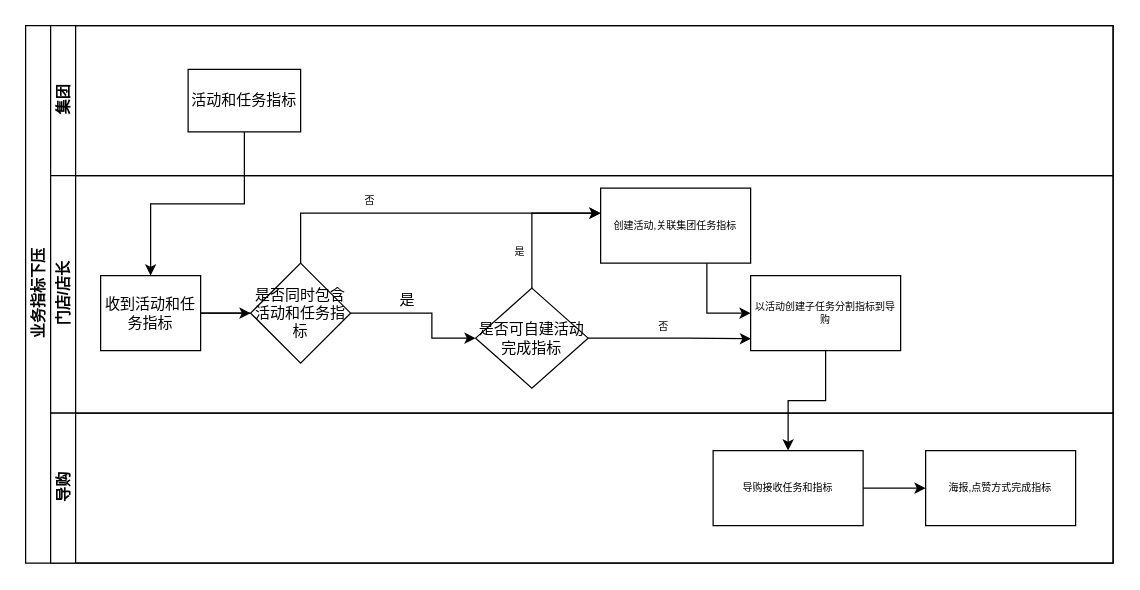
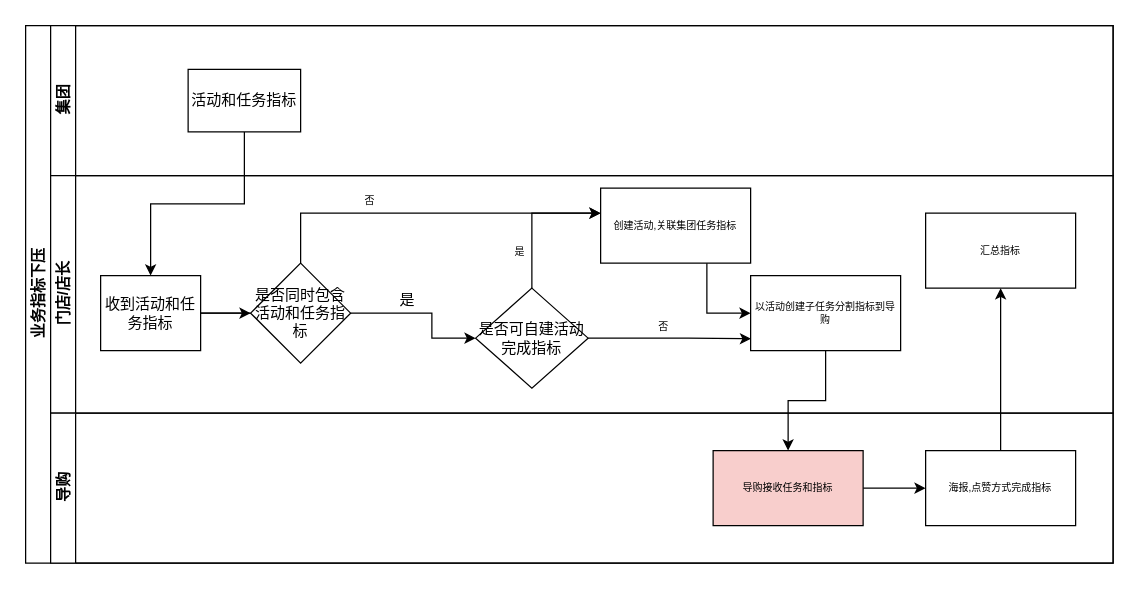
  <mxCell id="0" />
  <mxCell id="1" parent="0" />
  <mxCell id="2" value="业务指标下压" style="swimlane;html=1;childLayout=stackLayout;resizeParent=1;resizeParentMax=0;horizontal=0;startSize=20;horizontalStack=0;" parent="1" vertex="1"><mxGeometry x="20" y="20" width="870" height="430" as="geometry" /></mxCell>
  <mxCell id="3" value="集团&lt;br&gt;" style="swimlane;html=1;startSize=20;horizontal=0;" parent="2" vertex="1"><mxGeometry x="20" width="850" height="120" as="geometry" /></mxCell>
  <mxCell id="4" value="活动和任务指标" style="rounded=0;whiteSpace=wrap;html=1;fontFamily=Helvetica;fontSize=12;fontColor=#000000;align=center;" parent="3" vertex="1"><mxGeometry x="110" y="35" width="90" height="50" as="geometry" /></mxCell>
  <mxCell id="5" value="门店/店长" style="swimlane;html=1;startSize=20;horizontal=0;" vertex="1" parent="2"><mxGeometry x="20" y="120" width="850" height="190" as="geometry" /></mxCell>
  <mxCell id="6" value="" style="edgeStyle=orthogonalEdgeStyle;rounded=0;orthogonalLoop=1;jettySize=auto;html=1;endArrow=classic;endFill=1;startArrow=none;" edge="1" parent="5" source="19" target="8"><mxGeometry relative="1" as="geometry"><Array as="points"><mxPoint x="305" y="110" /><mxPoint x="305" y="130" /></Array></mxGeometry></mxCell>
  <mxCell id="7" value="收到活动和任务指标" style="rounded=0;whiteSpace=wrap;html=1;fontFamily=Helvetica;fontSize=12;fontColor=#000000;align=center;" vertex="1" parent="5"><mxGeometry x="40" y="80" width="80" height="60" as="geometry" /></mxCell>
  <mxCell id="8" value="是否可自建活动完成指标" style="rhombus;whiteSpace=wrap;html=1;fontFamily=Helvetica;fontSize=12;fontColor=#000000;align=center;" vertex="1" parent="5"><mxGeometry x="340" y="90" width="90" height="80" as="geometry" /></mxCell>
  <mxCell id="9" value="" style="edgeStyle=orthogonalEdgeStyle;rounded=0;orthogonalLoop=1;jettySize=auto;html=1;fontSize=8;" edge="1" parent="5" source="10" target="14"><mxGeometry relative="1" as="geometry"><Array as="points"><mxPoint x="525" y="50" /><mxPoint x="525" y="110" /></Array></mxGeometry></mxCell>
  <mxCell id="10" value="创建活动,关联集团任务指标" style="whiteSpace=wrap;html=1;fontColor=#000000;fontSize=8;" vertex="1" parent="5"><mxGeometry x="440" y="10" width="120" height="60" as="geometry" /></mxCell>
  <mxCell id="11" value="" style="edgeStyle=orthogonalEdgeStyle;rounded=0;orthogonalLoop=1;jettySize=auto;html=1;exitX=0.5;exitY=0;exitDx=0;exitDy=0;" edge="1" parent="5" source="8" target="10"><mxGeometry relative="1" as="geometry"><Array as="points"><mxPoint x="385" y="30" /></Array></mxGeometry></mxCell>
  <mxCell id="12" value="是" style="edgeLabel;html=1;align=center;verticalAlign=middle;resizable=0;points=[];fontSize=8;" vertex="1" connectable="0" parent="11"><mxGeometry x="-0.709" y="2" relative="1" as="geometry"><mxPoint x="-9" y="-13" as="offset" /></mxGeometry></mxCell>
  <mxCell id="13" value="是" style="text;html=1;align=center;verticalAlign=middle;resizable=0;points=[];autosize=1;strokeColor=none;fillColor=none;" vertex="1" parent="5"><mxGeometry x="270" y="90" width="30" height="20" as="geometry" /></mxCell>
  <mxCell id="14" value="以活动创建子任务分割指标到导购" style="whiteSpace=wrap;html=1;fontSize=8;fontColor=#000000;" vertex="1" parent="5"><mxGeometry x="560" y="80" width="120" height="60" as="geometry" /></mxCell>
+ <mxCell id="15" value="汇总指标" style="whiteSpace=wrap;html=1;fontSize=8;rounded=0;" vertex="1" parent="5"><mxGeometry x="700" y="30" width="120" height="60" as="geometry" /></mxCell>
  <mxCell id="16" value="" style="endArrow=classic;html=1;rounded=0;fontSize=8;entryX=0.003;entryY=0.842;entryDx=0;entryDy=0;entryPerimeter=0;" edge="1" parent="5" source="8" target="14"><mxGeometry width="50" height="50" relative="1" as="geometry"><mxPoint x="295" y="135" as="sourcePoint" /><mxPoint x="550" y="130" as="targetPoint" /><Array as="points"><mxPoint x="510" y="130" /></Array></mxGeometry></mxCell>
  <mxCell id="17" value="否" style="edgeLabel;html=1;align=center;verticalAlign=middle;resizable=0;points=[];fontSize=8;" vertex="1" connectable="0" parent="16"><mxGeometry x="-0.1" y="-2" relative="1" as="geometry"><mxPoint y="-12" as="offset" /></mxGeometry></mxCell>
  <mxCell id="18" value="" style="edgeStyle=orthogonalEdgeStyle;rounded=0;orthogonalLoop=1;jettySize=auto;html=1;fontSize=8;" edge="1" parent="5" source="7" target="19"><mxGeometry relative="1" as="geometry" /></mxCell>
  <mxCell id="19" value="&lt;span&gt;是否同时包含活动和任务指标&lt;/span&gt;" style="rhombus;whiteSpace=wrap;html=1;fontColor=#000000;rounded=0;" vertex="1" parent="5"><mxGeometry x="160" y="70" width="80" height="80" as="geometry" /></mxCell>
  <mxCell id="20" value="" style="edgeStyle=orthogonalEdgeStyle;rounded=0;orthogonalLoop=1;jettySize=auto;html=1;endArrow=none;endFill=1;" edge="1" parent="5" source="7" target="19"><mxGeometry relative="1" as="geometry"><mxPoint x="160" y="340.034" as="sourcePoint" /><mxPoint x="409.039" y="360.034" as="targetPoint" /></mxGeometry></mxCell>
  <mxCell id="21" value="" style="endArrow=classic;html=1;rounded=0;fontSize=8;exitX=0.5;exitY=0;exitDx=0;exitDy=0;" edge="1" parent="5" source="19"><mxGeometry width="50" height="50" relative="1" as="geometry"><mxPoint x="200" y="80" as="sourcePoint" /><mxPoint x="440" y="30" as="targetPoint" /><Array as="points"><mxPoint x="200" y="30" /><mxPoint x="370" y="30" /></Array></mxGeometry></mxCell>
  <mxCell id="22" value="否" style="text;html=1;align=center;verticalAlign=middle;resizable=0;points=[];autosize=1;strokeColor=none;fillColor=none;fontSize=8;" vertex="1" parent="5"><mxGeometry x="240" y="10" width="30" height="20" as="geometry" /></mxCell>
  <mxCell id="23" value="导购" style="swimlane;html=1;startSize=20;horizontal=0;" parent="2" vertex="1"><mxGeometry x="20" y="310" width="850" height="120" as="geometry" /></mxCell>
  <mxCell id="24" value="" style="edgeStyle=orthogonalEdgeStyle;rounded=0;orthogonalLoop=1;jettySize=auto;html=1;fontSize=8;" edge="1" parent="23" source="25" target="26"><mxGeometry relative="1" as="geometry" /></mxCell>
- <mxCell id="25" value="导购接收任务和指标" style="rounded=0;whiteSpace=wrap;html=1;fontSize=8;" vertex="1" parent="23"><mxGeometry x="530" y="30" width="120" height="60" as="geometry" /></mxCell>
+ <mxCell id="25" value="导购接收任务和指标" style="rounded=0;whiteSpace=wrap;html=1;fontSize=8;fillColor=#f8cecc;" vertex="1" parent="23"><mxGeometry x="530" y="30" width="120" height="60" as="geometry" /></mxCell>
  <mxCell id="26" value="海报,点赞方式完成指标" style="whiteSpace=wrap;html=1;fontSize=8;rounded=0;" vertex="1" parent="23"><mxGeometry x="700" y="30" width="120" height="60" as="geometry" /></mxCell>
  <mxCell id="27" value="" style="edgeStyle=orthogonalEdgeStyle;rounded=0;orthogonalLoop=1;jettySize=auto;html=1;entryX=0.5;entryY=0;entryDx=0;entryDy=0;" edge="1" parent="2" source="4" target="7"><mxGeometry relative="1" as="geometry"><mxPoint x="180" y="270" as="targetPoint" /></mxGeometry></mxCell>
  <mxCell id="28" value="" style="edgeStyle=orthogonalEdgeStyle;rounded=0;orthogonalLoop=1;jettySize=auto;html=1;fontSize=8;" edge="1" parent="2" source="14" target="25"><mxGeometry relative="1" as="geometry" /></mxCell>
+ <mxCell id="29" value="" style="edgeStyle=orthogonalEdgeStyle;rounded=0;orthogonalLoop=1;jettySize=auto;html=1;fontSize=8;" edge="1" parent="2" source="26" target="15"><mxGeometry relative="1" as="geometry" /></mxCell>
